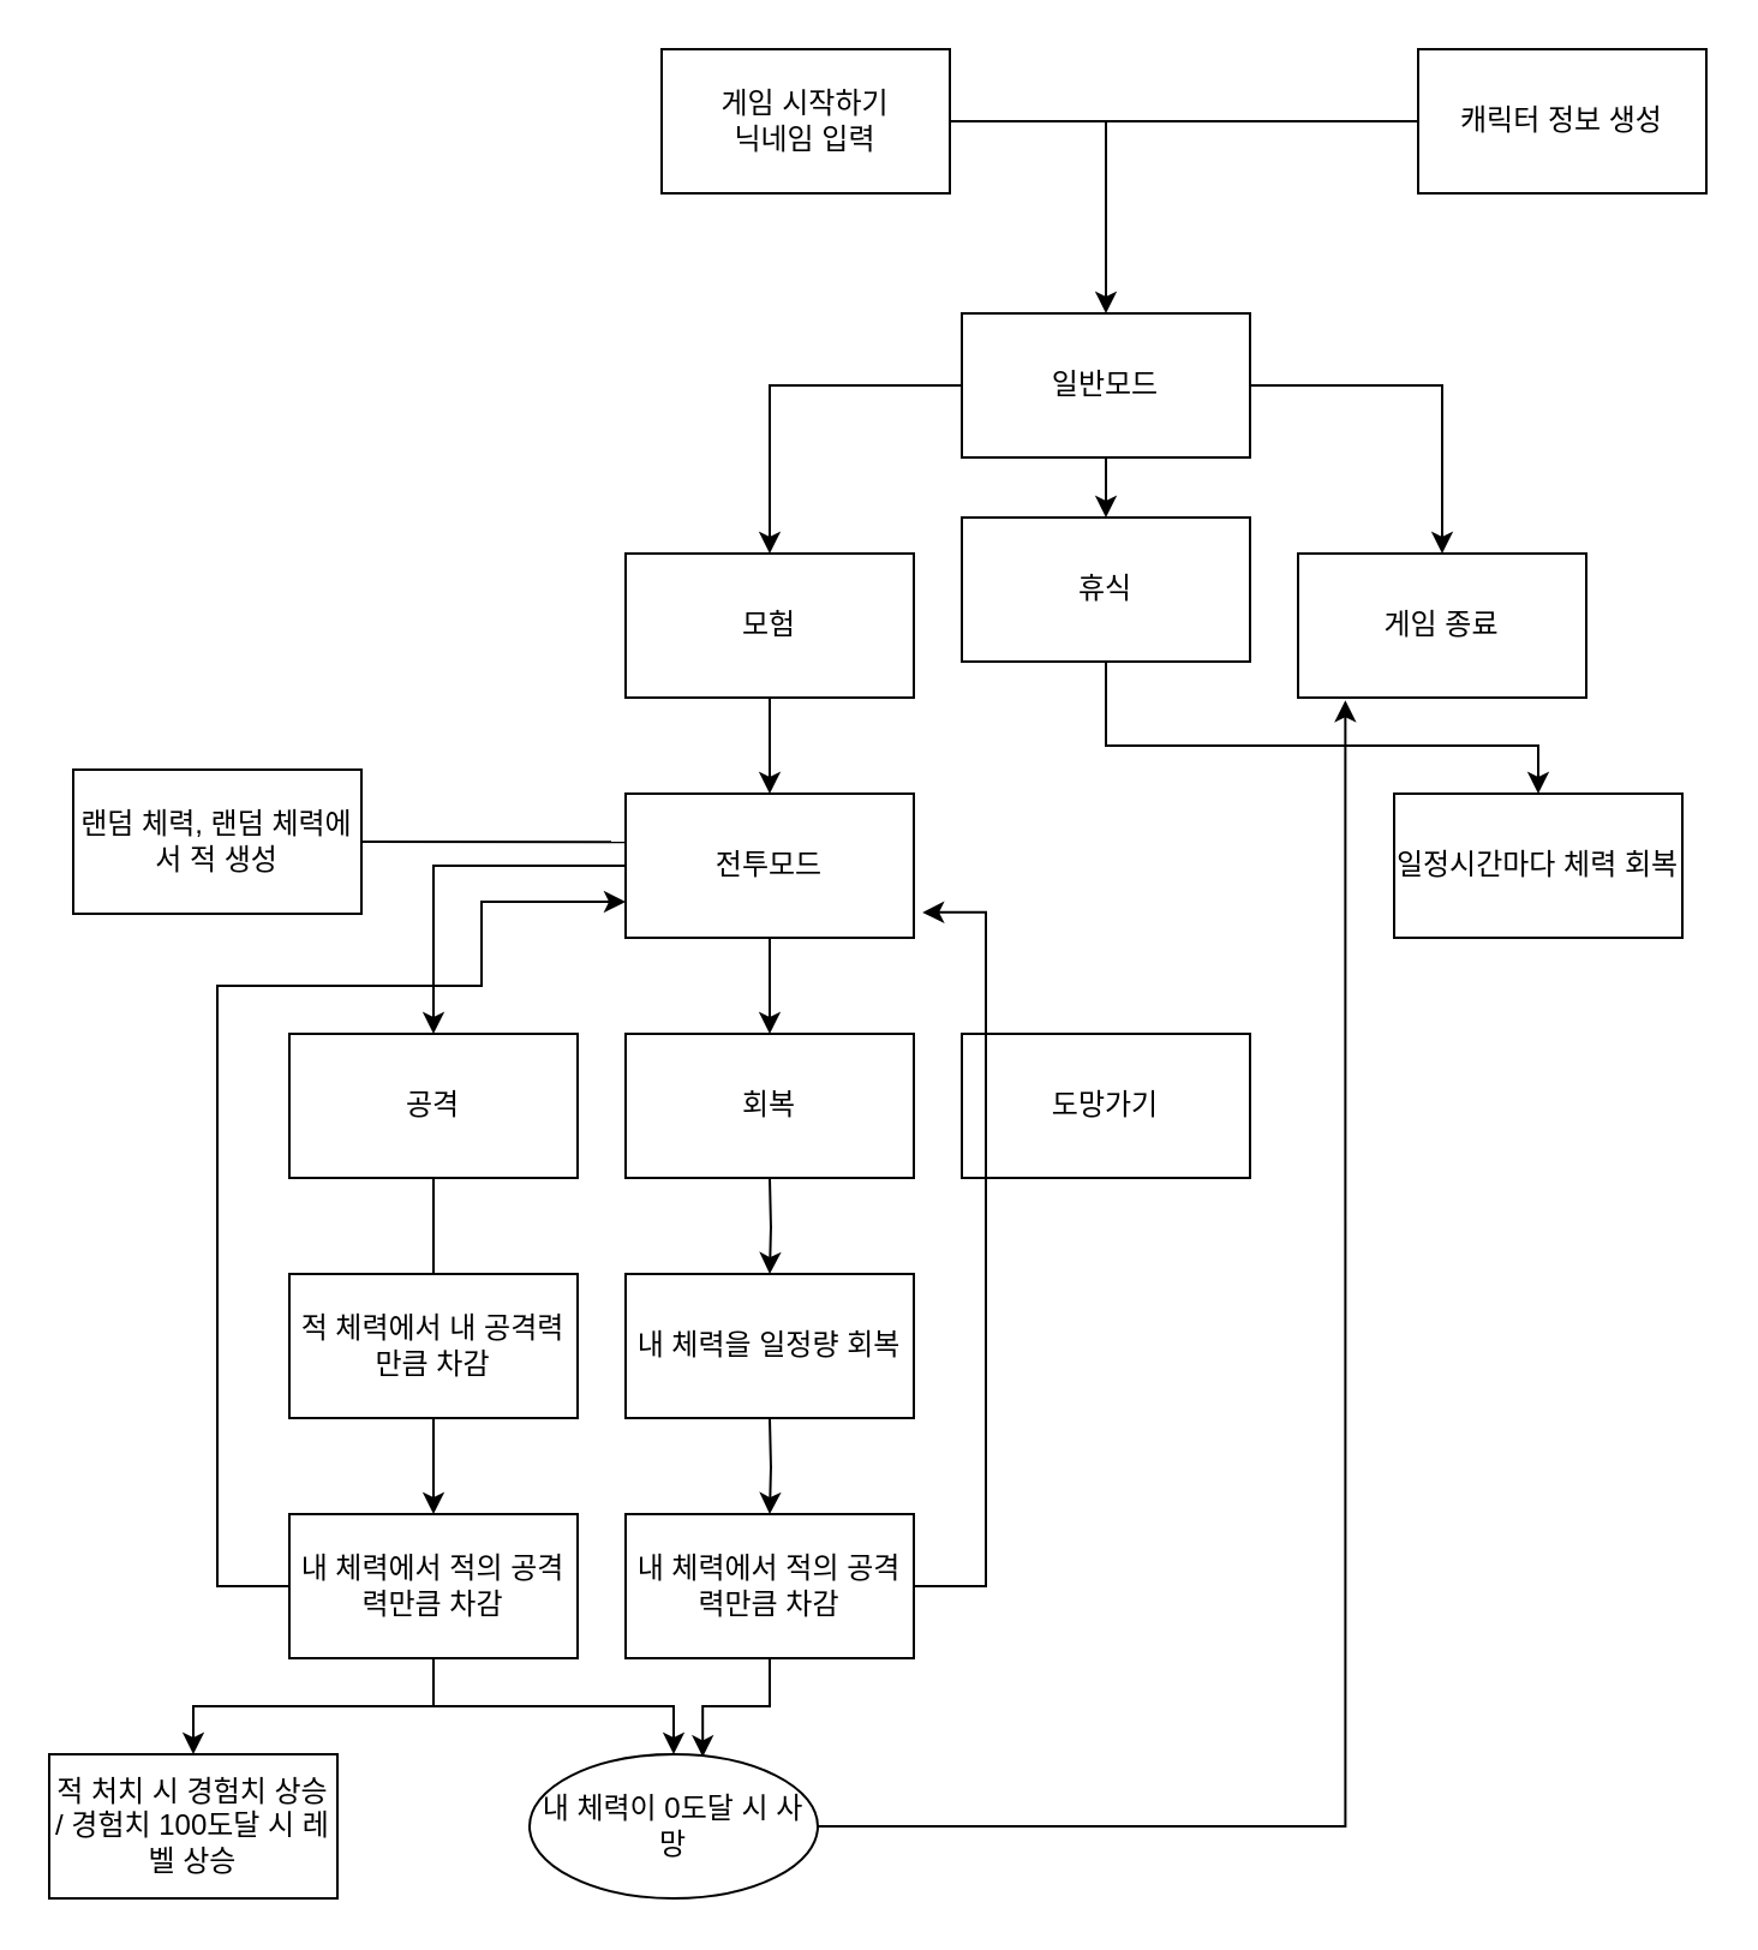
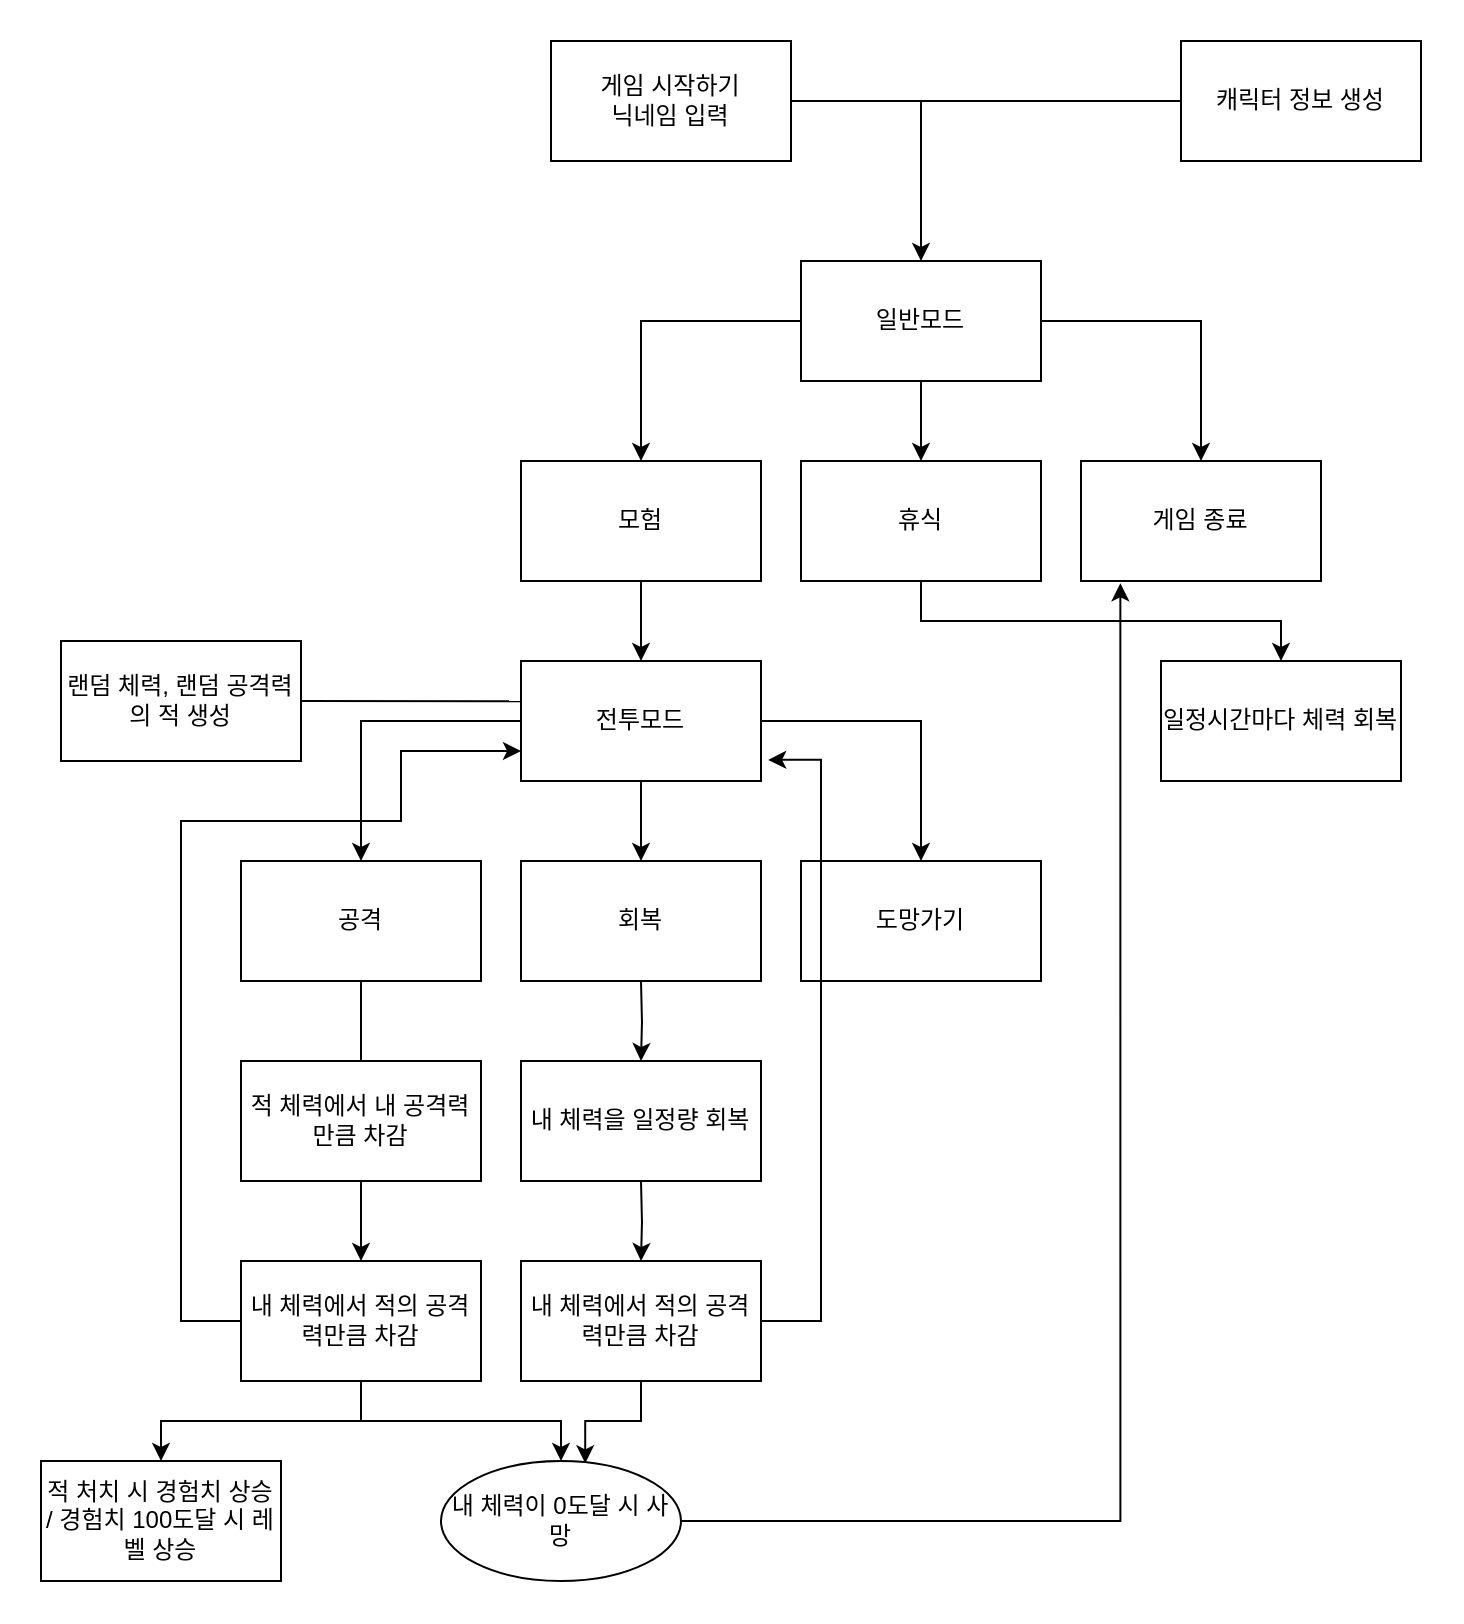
  <mxCell id="0" />
  <mxCell id="1" parent="0" />
  <mxCell id="2" style="edgeStyle=orthogonalEdgeStyle;rounded=0;orthogonalLoop=1;jettySize=auto;html=1;entryX=0.5;entryY=0;entryDx=0;entryDy=0;" edge="1" parent="1" source="3" target="8"><mxGeometry relative="1" as="geometry" /></mxCell>
  <mxCell id="3" value="게임 시작하기&lt;br&gt;닉네임 입력" style="rounded=0;whiteSpace=wrap;html=1;" vertex="1" parent="1"><mxGeometry x="275" y="20" width="120" height="60" as="geometry" /></mxCell>
  <mxCell id="4" value="캐릭터 정보 생성" style="rounded=0;whiteSpace=wrap;html=1;" vertex="1" parent="1"><mxGeometry x="590" y="20" width="120" height="60" as="geometry" /></mxCell>
  <mxCell id="5" style="edgeStyle=orthogonalEdgeStyle;rounded=0;orthogonalLoop=1;jettySize=auto;html=1;entryX=0.5;entryY=0;entryDx=0;entryDy=0;" edge="1" parent="1" source="8" target="10"><mxGeometry relative="1" as="geometry" /></mxCell>
  <mxCell id="6" style="edgeStyle=orthogonalEdgeStyle;rounded=0;orthogonalLoop=1;jettySize=auto;html=1;entryX=0.5;entryY=0;entryDx=0;entryDy=0;" edge="1" parent="1" source="8" target="12"><mxGeometry relative="1" as="geometry" /></mxCell>
  <mxCell id="7" style="edgeStyle=orthogonalEdgeStyle;rounded=0;orthogonalLoop=1;jettySize=auto;html=1;" edge="1" parent="1" source="8" target="13"><mxGeometry relative="1" as="geometry" /></mxCell>
  <mxCell id="8" value="일반모드" style="rounded=0;whiteSpace=wrap;html=1;" vertex="1" parent="1"><mxGeometry x="400" y="130" width="120" height="60" as="geometry" /></mxCell>
  <mxCell id="9" style="edgeStyle=orthogonalEdgeStyle;rounded=0;orthogonalLoop=1;jettySize=auto;html=1;entryX=0.5;entryY=0;entryDx=0;entryDy=0;" edge="1" parent="1" source="10"><mxGeometry relative="1" as="geometry"><mxPoint x="640" y="330" as="targetPoint" /><Array as="points"><mxPoint x="460" y="310" /><mxPoint x="640" y="310" /></Array></mxGeometry></mxCell>
- <mxCell id="10" value="휴식" style="rounded=0;whiteSpace=wrap;html=1;" vertex="1" parent="1"><mxGeometry x="400" y="215" width="120" height="60" as="geometry" /></mxCell>
+ <mxCell id="10" value="휴식" style="rounded=0;whiteSpace=wrap;html=1;" vertex="1" parent="1"><mxGeometry x="400" y="230" width="120" height="60" as="geometry" /></mxCell>
  <mxCell id="11" style="edgeStyle=orthogonalEdgeStyle;rounded=0;orthogonalLoop=1;jettySize=auto;html=1;entryX=0.5;entryY=0;entryDx=0;entryDy=0;" edge="1" parent="1" source="12" target="18"><mxGeometry relative="1" as="geometry" /></mxCell>
  <mxCell id="12" value="모험" style="rounded=0;whiteSpace=wrap;html=1;" vertex="1" parent="1"><mxGeometry x="260" y="230" width="120" height="60" as="geometry" /></mxCell>
  <mxCell id="13" value="게임 종료" style="rounded=0;whiteSpace=wrap;html=1;" vertex="1" parent="1"><mxGeometry x="540" y="230" width="120" height="60" as="geometry" /></mxCell>
- <mxCell id="14" value="랜덤 체력, 랜덤 체력에서 적 생성" style="rounded=0;whiteSpace=wrap;html=1;" vertex="1" parent="1"><mxGeometry x="30" y="320" width="120" height="60" as="geometry" /></mxCell>
+ <mxCell id="14" value="랜덤 체력, 랜덤 공격력의 적 생성" style="rounded=0;whiteSpace=wrap;html=1;" vertex="1" parent="1"><mxGeometry x="30" y="320" width="120" height="60" as="geometry" /></mxCell>
  <mxCell id="15" style="edgeStyle=orthogonalEdgeStyle;rounded=0;orthogonalLoop=1;jettySize=auto;html=1;entryX=0.5;entryY=0;entryDx=0;entryDy=0;" edge="1" parent="1" source="18" target="19"><mxGeometry relative="1" as="geometry" /></mxCell>
  <mxCell id="16" style="edgeStyle=orthogonalEdgeStyle;rounded=0;orthogonalLoop=1;jettySize=auto;html=1;" edge="1" parent="1" source="18" target="22"><mxGeometry relative="1" as="geometry" /></mxCell>
+ <mxCell id="17" style="edgeStyle=orthogonalEdgeStyle;rounded=0;orthogonalLoop=1;jettySize=auto;html=1;entryX=0.5;entryY=0;entryDx=0;entryDy=0;" edge="1" parent="1" source="18" target="20"><mxGeometry relative="1" as="geometry" /></mxCell>
  <mxCell id="18" value="전투모드" style="rounded=0;whiteSpace=wrap;html=1;" vertex="1" parent="1"><mxGeometry x="260" y="330" width="120" height="60" as="geometry" /></mxCell>
  <mxCell id="19" value="회복" style="rounded=0;whiteSpace=wrap;html=1;" vertex="1" parent="1"><mxGeometry x="260" y="430" width="120" height="60" as="geometry" /></mxCell>
  <mxCell id="20" value="도망가기" style="rounded=0;whiteSpace=wrap;html=1;" vertex="1" parent="1"><mxGeometry x="400" y="430" width="120" height="60" as="geometry" /></mxCell>
  <mxCell id="21" style="edgeStyle=orthogonalEdgeStyle;rounded=0;orthogonalLoop=1;jettySize=auto;html=1;entryX=0.5;entryY=0;entryDx=0;entryDy=0;endArrow=none;" edge="1" parent="1" source="22" target="31"><mxGeometry relative="1" as="geometry" /></mxCell>
  <mxCell id="22" value="공격" style="rounded=0;whiteSpace=wrap;html=1;" vertex="1" parent="1"><mxGeometry x="120" y="430" width="120" height="60" as="geometry" /></mxCell>
  <mxCell id="23" style="edgeStyle=orthogonalEdgeStyle;rounded=0;orthogonalLoop=1;jettySize=auto;html=1;entryX=0.5;entryY=0;entryDx=0;entryDy=0;" edge="1" parent="1" source="26" target="38"><mxGeometry relative="1" as="geometry" /></mxCell>
  <mxCell id="24" style="edgeStyle=orthogonalEdgeStyle;rounded=0;orthogonalLoop=1;jettySize=auto;html=1;" edge="1" parent="1" source="26" target="40"><mxGeometry relative="1" as="geometry" /></mxCell>
  <mxCell id="25" style="edgeStyle=orthogonalEdgeStyle;rounded=0;orthogonalLoop=1;jettySize=auto;html=1;entryX=0;entryY=0.75;entryDx=0;entryDy=0;" edge="1" parent="1" source="26" target="18"><mxGeometry relative="1" as="geometry"><mxPoint x="100" y="560" as="targetPoint" /><Array as="points"><mxPoint x="90" y="660" /><mxPoint x="90" y="410" /><mxPoint x="200" y="410" /><mxPoint x="200" y="375" /></Array></mxGeometry></mxCell>
  <mxCell id="26" value="내 체력에서 적의 공격력만큼 차감" style="rounded=0;whiteSpace=wrap;html=1;" vertex="1" parent="1"><mxGeometry x="120" y="630" width="120" height="60" as="geometry" /></mxCell>
  <mxCell id="27" style="edgeStyle=orthogonalEdgeStyle;rounded=0;orthogonalLoop=1;jettySize=auto;html=1;entryX=0.601;entryY=0.019;entryDx=0;entryDy=0;entryPerimeter=0;" edge="1" parent="1" source="29" target="40"><mxGeometry relative="1" as="geometry" /></mxCell>
  <mxCell id="28" style="edgeStyle=orthogonalEdgeStyle;rounded=0;orthogonalLoop=1;jettySize=auto;html=1;entryX=1.03;entryY=0.824;entryDx=0;entryDy=0;entryPerimeter=0;" edge="1" parent="1" source="29" target="18"><mxGeometry relative="1" as="geometry"><mxPoint x="410" y="380" as="targetPoint" /><Array as="points"><mxPoint x="410" y="660" /><mxPoint x="410" y="379" /></Array></mxGeometry></mxCell>
  <mxCell id="29" value="내 체력에서 적의 공격력만큼 차감" style="rounded=0;whiteSpace=wrap;html=1;" vertex="1" parent="1"><mxGeometry x="260" y="630" width="120" height="60" as="geometry" /></mxCell>
  <mxCell id="30" style="edgeStyle=orthogonalEdgeStyle;rounded=0;orthogonalLoop=1;jettySize=auto;html=1;entryX=0.5;entryY=0;entryDx=0;entryDy=0;" edge="1" parent="1" source="31" target="26"><mxGeometry relative="1" as="geometry" /></mxCell>
  <mxCell id="31" value="적 체력에서 내 공격력만큼 차감" style="rounded=0;whiteSpace=wrap;html=1;" vertex="1" parent="1"><mxGeometry x="120" y="530" width="120" height="60" as="geometry" /></mxCell>
  <mxCell id="32" value="내 체력을 일정량 회복" style="rounded=0;whiteSpace=wrap;html=1;" vertex="1" parent="1"><mxGeometry x="260" y="530" width="120" height="60" as="geometry" /></mxCell>
  <mxCell id="33" style="edgeStyle=orthogonalEdgeStyle;rounded=0;orthogonalLoop=1;jettySize=auto;html=1;entryX=0.5;entryY=0;entryDx=0;entryDy=0;" edge="1" parent="1"><mxGeometry relative="1" as="geometry"><mxPoint x="320" y="490" as="sourcePoint" /><mxPoint x="320" y="530" as="targetPoint" /></mxGeometry></mxCell>
  <mxCell id="34" style="edgeStyle=orthogonalEdgeStyle;rounded=0;orthogonalLoop=1;jettySize=auto;html=1;entryX=0.5;entryY=0;entryDx=0;entryDy=0;" edge="1" parent="1"><mxGeometry relative="1" as="geometry"><mxPoint x="320" y="590" as="sourcePoint" /><mxPoint x="320" y="630" as="targetPoint" /></mxGeometry></mxCell>
  <mxCell id="35" value="" style="endArrow=none;html=1;rounded=0;exitX=1;exitY=0.5;exitDx=0;exitDy=0;entryX=0.002;entryY=0.335;entryDx=0;entryDy=0;entryPerimeter=0;" edge="1" parent="1" source="14" target="18"><mxGeometry width="50" height="50" relative="1" as="geometry"><mxPoint x="380" y="410" as="sourcePoint" /><mxPoint x="430" y="360" as="targetPoint" /></mxGeometry></mxCell>
  <mxCell id="36" value="" style="endArrow=none;html=1;rounded=0;entryX=0;entryY=0.5;entryDx=0;entryDy=0;exitX=1;exitY=0.5;exitDx=0;exitDy=0;" edge="1" parent="1" source="3" target="4"><mxGeometry width="50" height="50" relative="1" as="geometry"><mxPoint x="460" y="370" as="sourcePoint" /><mxPoint x="510" y="320" as="targetPoint" /></mxGeometry></mxCell>
  <mxCell id="37" value="일정시간마다 체력 회복" style="rounded=0;whiteSpace=wrap;html=1;" vertex="1" parent="1"><mxGeometry x="580" y="330" width="120" height="60" as="geometry" /></mxCell>
  <mxCell id="38" value="적 처치 시 경험치 상승 / 경험치 100도달 시 레벨 상승" style="rounded=0;whiteSpace=wrap;html=1;" vertex="1" parent="1"><mxGeometry x="20" y="730" width="120" height="60" as="geometry" /></mxCell>
  <mxCell id="39" style="edgeStyle=orthogonalEdgeStyle;rounded=0;orthogonalLoop=1;jettySize=auto;html=1;entryX=0.164;entryY=1.019;entryDx=0;entryDy=0;entryPerimeter=0;" edge="1" parent="1" source="40" target="13"><mxGeometry relative="1" as="geometry" /></mxCell>
  <mxCell id="40" value="내 체력이 0도달 시 사망" style="ellipse;whiteSpace=wrap;html=1;" vertex="1" parent="1"><mxGeometry x="220" y="730" width="120" height="60" as="geometry" /></mxCell>
